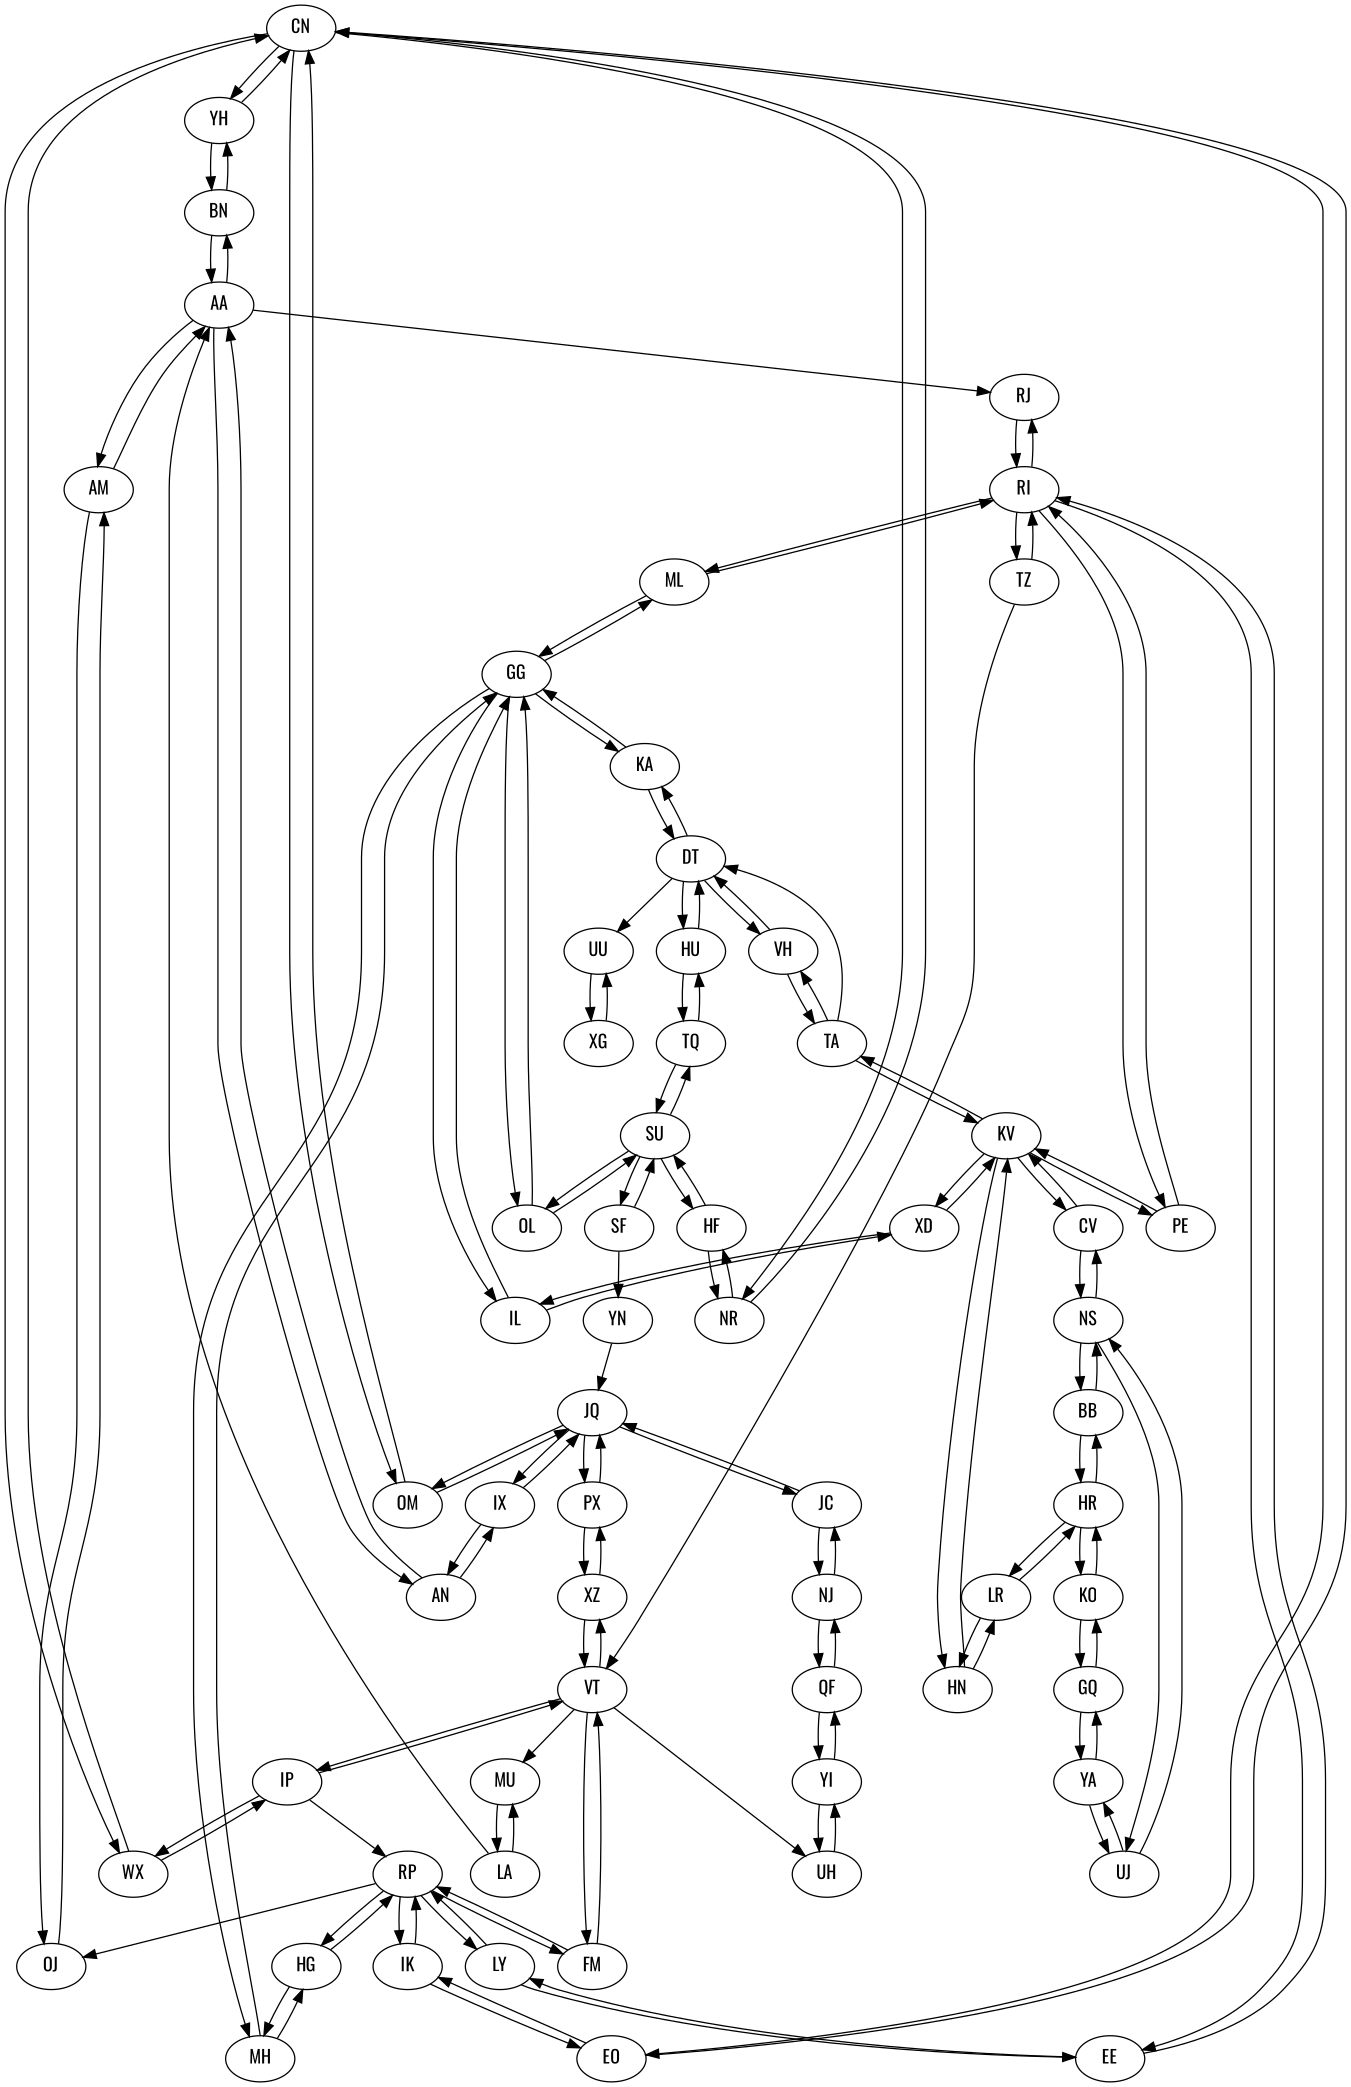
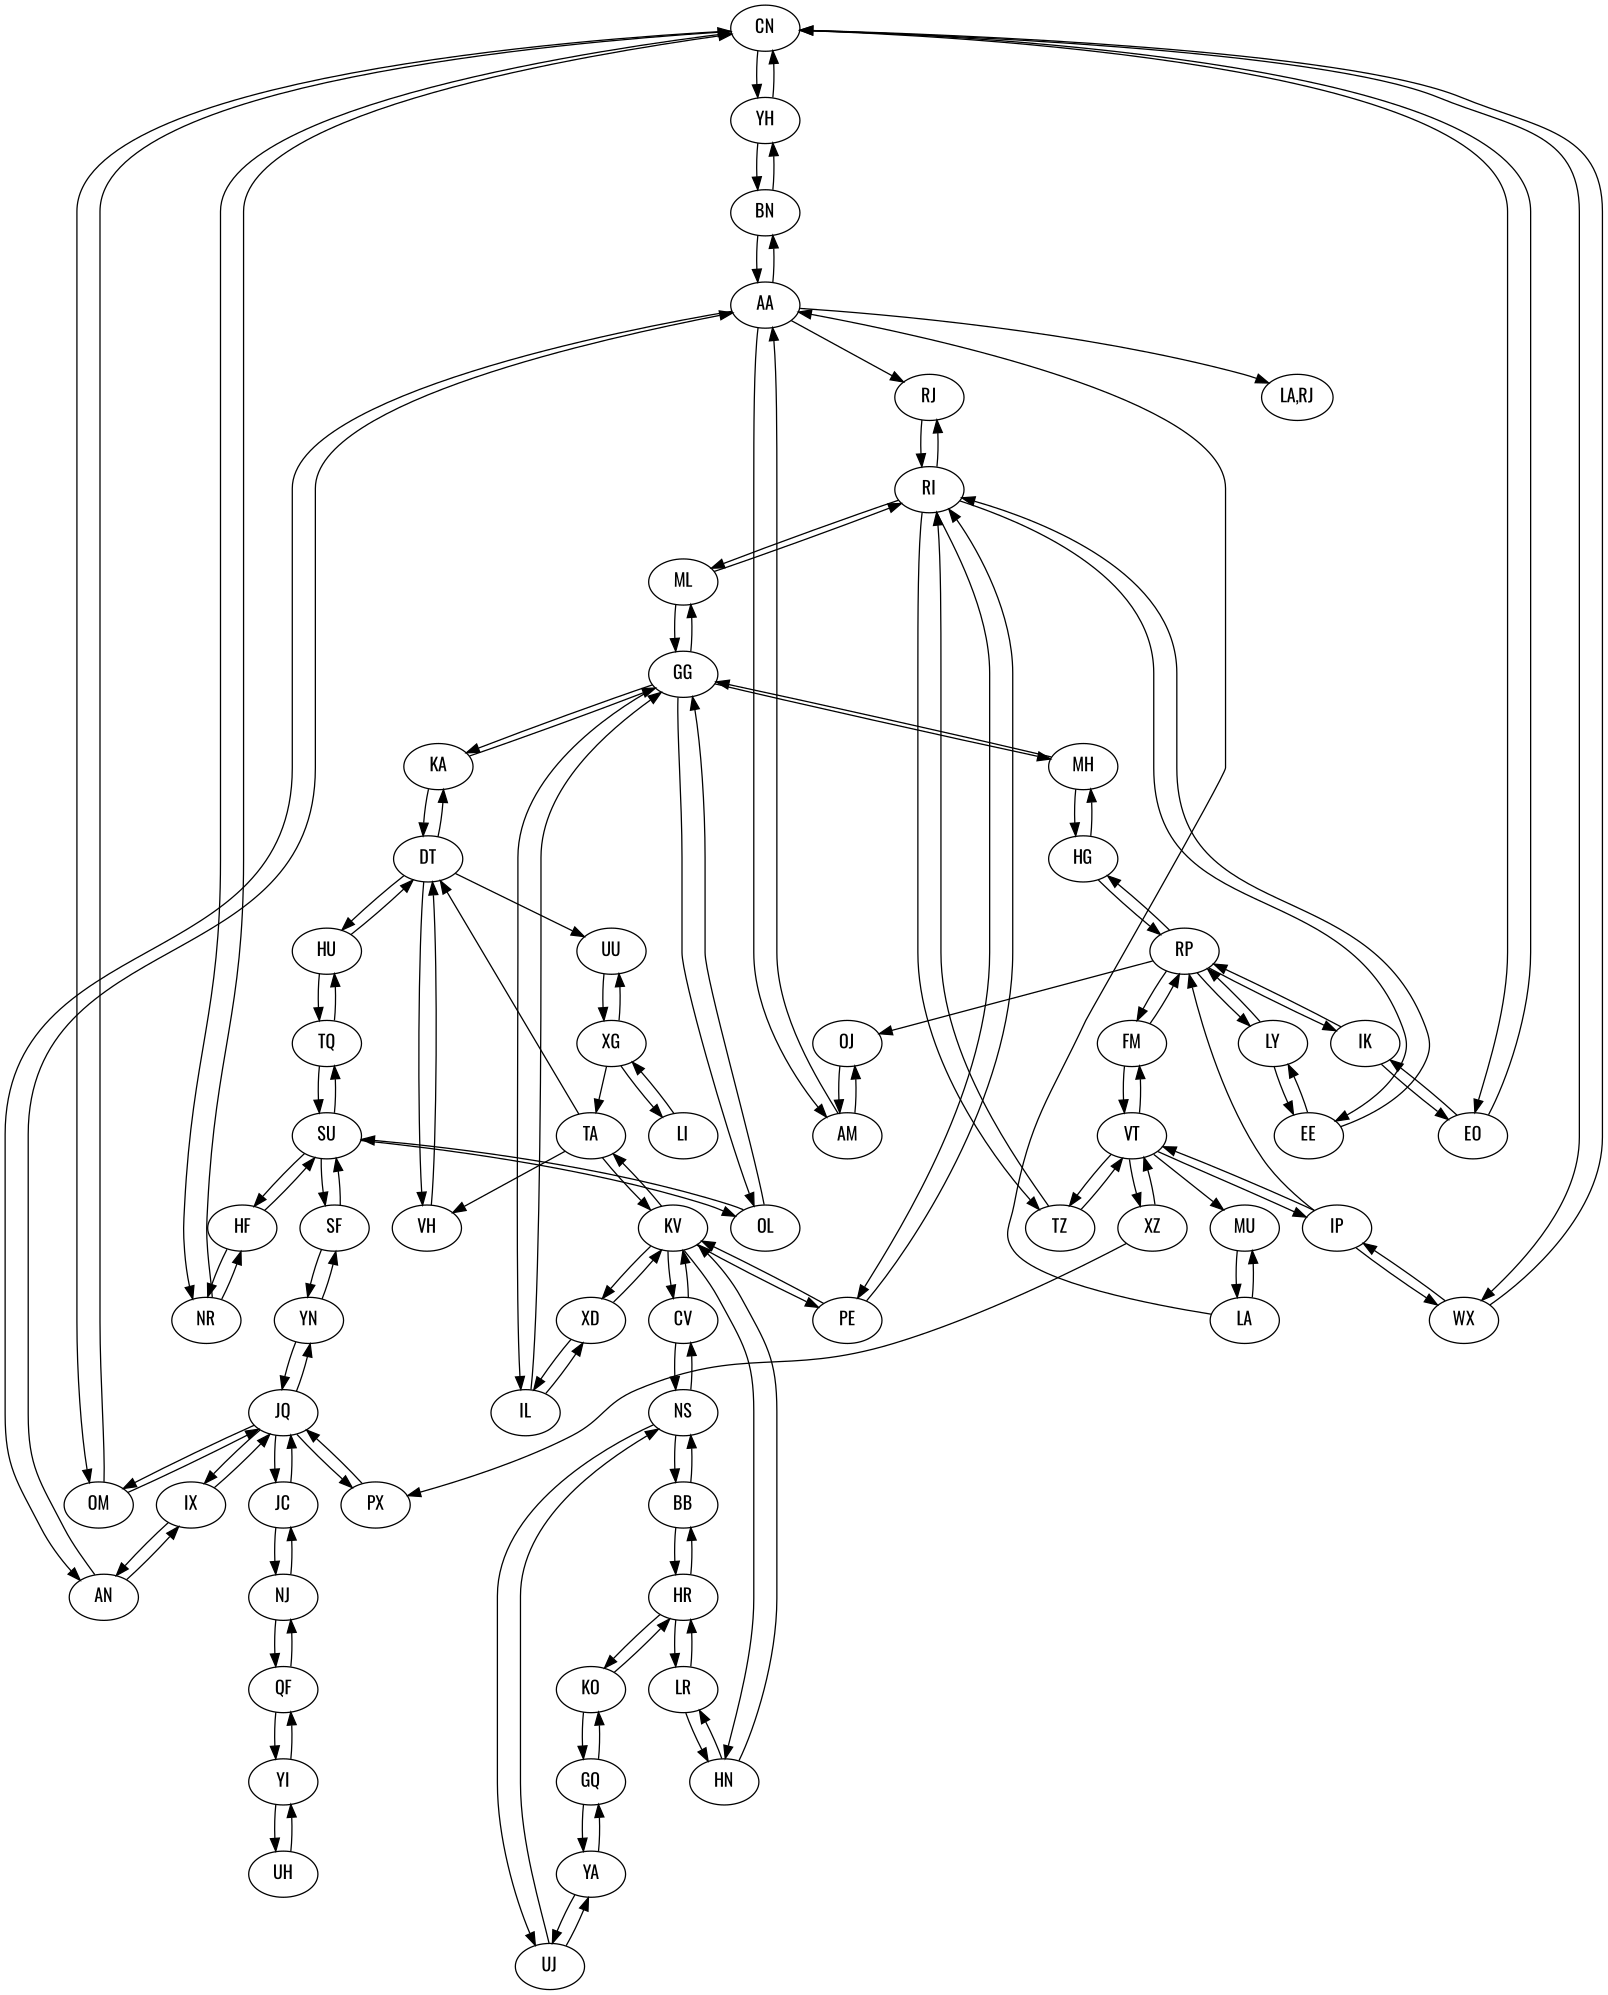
  strict digraph {
    fontname=Oswald
    node [fontname=Oswald]
    edge [fontname=Oswald weight=1]
    CN [rate=7]
    YH
    EO
    WX
    NR
    OM
    BN
    IK
    IP
    HF
    JQ [rate=6]
    AA
    RP [rate=3]
    VT [rate=5]
    SU [rate=19]
    IX
    JC
    PX
    YN
    DT [rate=16]
    UU
    HU
    KA
    VH
    XG
    TQ
    GG [rate=12]
    TA
+   LI [rate=15]
    ML
    IL
    MH
    OL
    KV [rate=13]
    RI [rate=4]
    XD
    HG
    PE
    EE
    TZ
    RJ
    SF
    HR [rate=11]
    BB
    KO
    LR
    NS [rate=23]
    GQ
    HN
    CV
    UJ
    YA [rate=21]
    AN
    NJ
    XZ
    QF [rate=17]
    YI
    UH [rate=25]
    LY
    FM
    MU
    AM
+   "LA,RJ"
    OJ
    LA
    CN -> YH
    CN -> EO
    CN -> WX
    CN -> NR
    CN -> OM
    YH -> CN
    YH -> BN
    EO -> CN
    EO -> IK
    WX -> CN
    WX -> IP
    NR -> CN
    NR -> HF
    OM -> CN
    OM -> JQ
    BN -> YH
    BN -> AA
    IK -> EO
    IK -> RP
    IP -> WX
    IP -> RP
    IP -> VT
    HF -> NR
    HF -> SU
    JQ -> OM
    JQ -> IX
    JQ -> JC
    JQ -> PX
+   JQ -> YN
    AA -> BN
    AA -> RJ
    AA -> AN
    AA -> AM
+   AA -> "LA,RJ"
    RP -> IK
    RP -> HG
    RP -> LY
    RP -> FM
    RP -> OJ
    VT -> IP
-   VT -> UH
+   VT -> TZ
    VT -> XZ
    VT -> FM
    VT -> MU
    SU -> HF
    SU -> TQ
    SU -> OL
    SU -> SF
    IX -> JQ
    IX -> AN
    JC -> JQ
    JC -> NJ
    PX -> JQ
-   PX -> XZ
    YN -> JQ
+   YN -> SF
    DT -> UU
    DT -> HU
    DT -> KA
    DT -> VH
    UU -> XG
    HU -> DT
    HU -> TQ
    KA -> DT
    KA -> GG
    VH -> DT
-   VH -> TA
+   XG -> TA
    XG -> UU
+   XG -> LI
    TQ -> SU
    TQ -> HU
    GG -> KA
    GG -> ML
    GG -> IL
    GG -> MH
    GG -> OL
    TA -> DT
    TA -> VH
    TA -> KV
+   LI -> XG
    ML -> GG
    ML -> RI
    IL -> GG
    IL -> XD
    MH -> GG
    MH -> HG
    OL -> SU
    OL -> GG
    KV -> TA
    KV -> XD
    KV -> PE
    KV -> HN
    KV -> CV
    RI -> ML
    RI -> PE
    RI -> EE
    RI -> TZ
    RI -> RJ
    XD -> IL
    XD -> KV
    HG -> RP
    HG -> MH
    PE -> KV
    PE -> RI
    EE -> RI
    EE -> LY
    TZ -> VT
    TZ -> RI
    RJ -> RI
    SF -> SU
    SF -> YN
    HR -> BB
    HR -> KO
    HR -> LR
    BB -> HR
    BB -> NS
    KO -> HR
    KO -> GQ
    LR -> HR
    LR -> HN
    NS -> BB
    NS -> CV
    NS -> UJ
    GQ -> KO
    GQ -> YA
    HN -> KV
    HN -> LR
    CV -> KV
    CV -> NS
    UJ -> NS
    UJ -> YA
    YA -> GQ
    YA -> UJ
    AN -> AA
    AN -> IX
    NJ -> JC
    NJ -> QF
    XZ -> VT
    XZ -> PX
    QF -> NJ
    QF -> YI
    YI -> QF
    YI -> UH
    UH -> YI
    LY -> RP
    LY -> EE
    FM -> RP
    FM -> VT
    MU -> LA
    AM -> AA
    AM -> OJ
    OJ -> AM
    LA -> AA
    LA -> MU
  }
